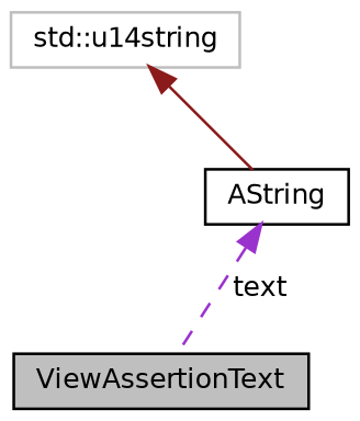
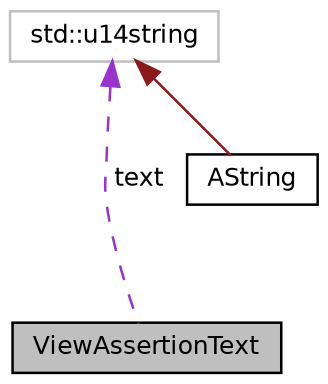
  digraph {
    node [color=black fillcolor=white fontname=Helvetica fontsize=10 shape=record style=filled]
    edge [dir=back fontname=Helvetica fontsize=10 labelfontname=Helvetica labelfontsize=10]
    n1 [fillcolor=grey75 fontcolor=black height=0.2 label=ViewAssertionText width=0.4]
    n2 [height=0.2 label=AString width=0.4]
    n3 [color=grey75 height=0.2 label="std::u14string" width=0.4]
-   n2 -> n1 [color=darkorchid3 label=" text" style=dashed]
+   n3 -> n1 [color=darkorchid3 label=" text" style=dashed]
    n3 -> n2 [color=firebrick4 style=solid]
  }
